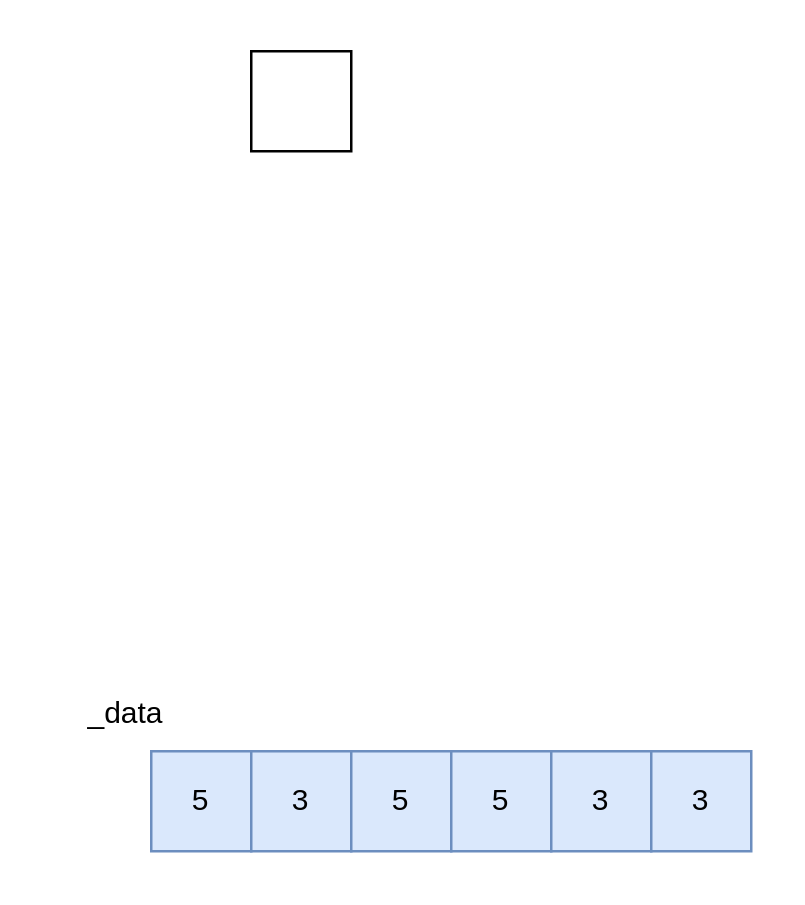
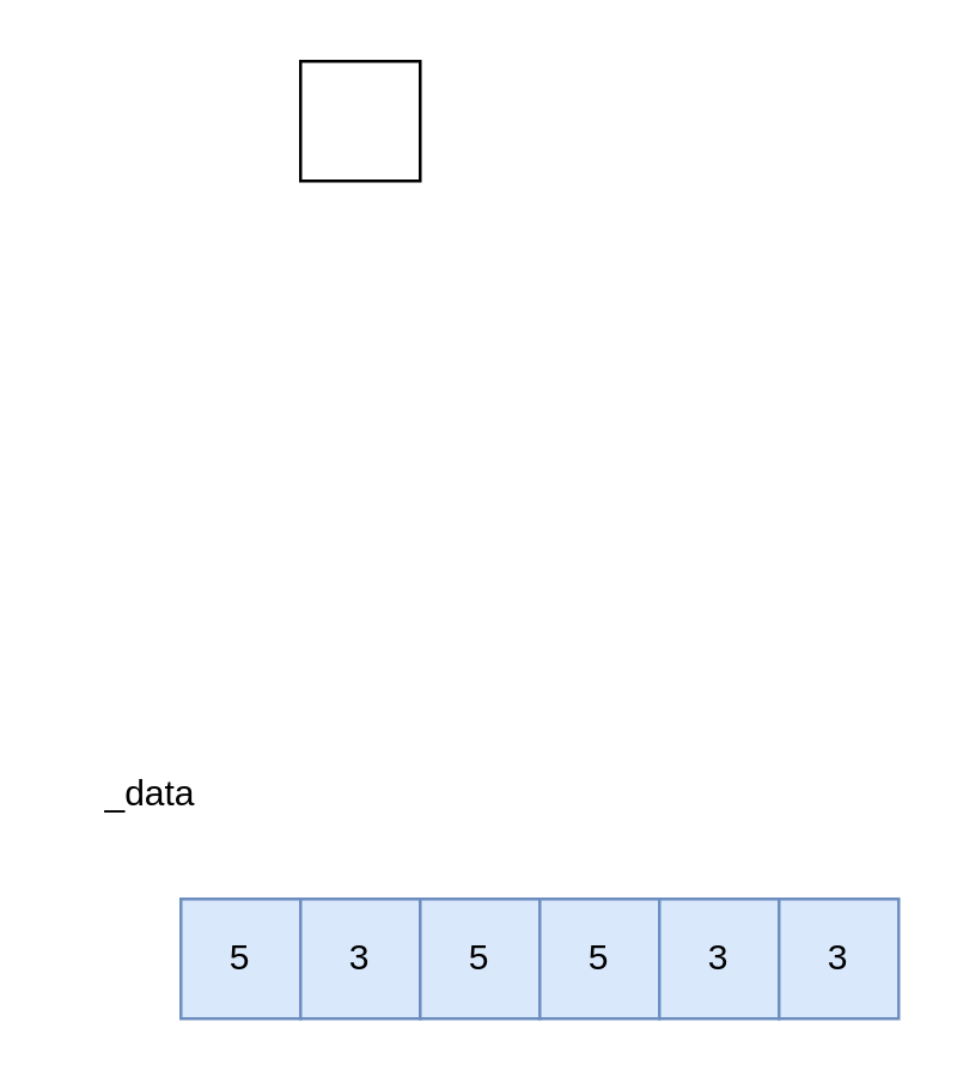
  <mxCell id="0" />
  <mxCell id="1" parent="0" />
- <mxCell id="2" value="_data" style="text;html=1;strokeColor=none;fillColor=none;align=center;verticalAlign=middle;whiteSpace=wrap;rounded=0;" vertex="1" parent="1"><mxGeometry y="270" width="60" height="30" as="geometry" x="20" /></mxCell>
+ <mxCell id="2" value="_data" style="text;html=1;strokeColor=none;fillColor=none;align=center;verticalAlign=middle;whiteSpace=wrap;rounded=0;" vertex="1" parent="1"><mxGeometry x="20" y="250" width="60" height="30" as="geometry" /></mxCell>
  <mxCell id="3" value="" style="rounded=0;whiteSpace=wrap;html=1;" vertex="1" parent="1"><mxGeometry x="100" y="20" width="40" height="40" as="geometry" /></mxCell>
  <mxCell id="4" value="5" style="rounded=0;whiteSpace=wrap;html=1;fillColor=#dae8fc;strokeColor=#6c8ebf;" vertex="1" parent="1"><mxGeometry x="60" y="300" width="40" height="40" as="geometry" /></mxCell>
  <mxCell id="5" value="3" style="rounded=0;whiteSpace=wrap;html=1;fillColor=#dae8fc;strokeColor=#6c8ebf;" vertex="1" parent="1"><mxGeometry x="100" y="300" width="40" height="40" as="geometry" /></mxCell>
  <mxCell id="6" value="5" style="rounded=0;whiteSpace=wrap;html=1;fillColor=#dae8fc;strokeColor=#6c8ebf;" vertex="1" parent="1"><mxGeometry x="140" y="300" width="40" height="40" as="geometry" /></mxCell>
  <mxCell id="7" value="5" style="rounded=0;whiteSpace=wrap;html=1;fillColor=#dae8fc;strokeColor=#6c8ebf;" vertex="1" parent="1"><mxGeometry x="180" y="300" width="40" height="40" as="geometry" /></mxCell>
  <mxCell id="8" value="3" style="rounded=0;whiteSpace=wrap;html=1;fillColor=#dae8fc;strokeColor=#6c8ebf;" vertex="1" parent="1"><mxGeometry x="220" y="300" width="40" height="40" as="geometry" /></mxCell>
  <mxCell id="9" value="3" style="rounded=0;whiteSpace=wrap;html=1;fillColor=#dae8fc;strokeColor=#6c8ebf;" vertex="1" parent="1"><mxGeometry x="260" y="300" width="40" height="40" as="geometry" /></mxCell>
